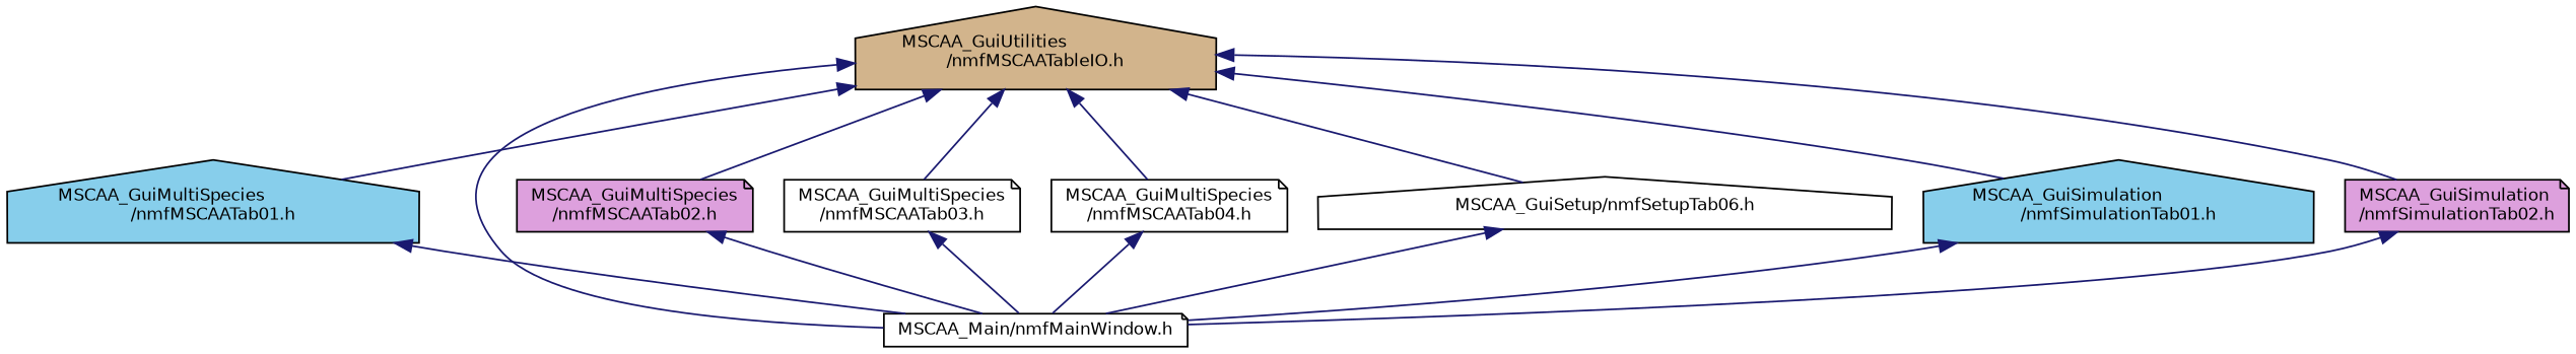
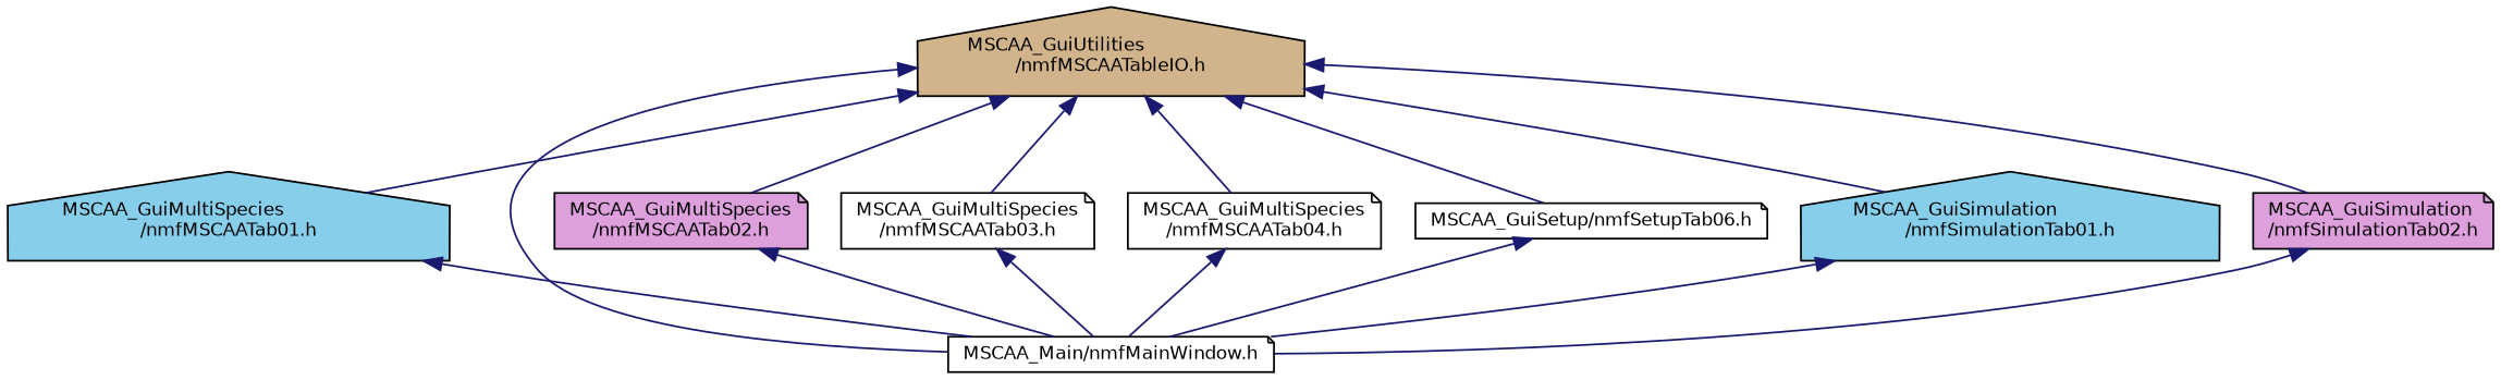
  digraph {
    node [color=black fillcolor=white fontname=Helvetica fontsize=10 shape=note style=filled]
    edge [color=midnightblue dir=back fontname=Helvetica fontsize=10 labelfontname=Helvetica labelfontsize=10 style=solid]
    n1 [fillcolor=tan fontcolor=black height=0.2 label="MSCAA_GuiUtilities\l/nmfMSCAATableIO.h" shape=house width=0.4]
    n2 [fillcolor=skyblue height=0.2 label="MSCAA_GuiMultiSpecies\l/nmfMSCAATab01.h" shape=house width=0.4]
    n3 [height=0.2 label="MSCAA_Main/nmfMainWindow.h" width=0.4]
    n4 [fillcolor=plum height=0.2 label="MSCAA_GuiMultiSpecies\l/nmfMSCAATab02.h" width=0.4]
    n5 [height=0.2 label="MSCAA_GuiMultiSpecies\l/nmfMSCAATab03.h" width=0.4]
    n6 [height=0.2 label="MSCAA_GuiMultiSpecies\l/nmfMSCAATab04.h" width=0.4]
-   n7 [height=0.2 label="MSCAA_GuiSetup/nmfSetupTab06.h" shape=house width=0.4]
+   n7 [height=0.2 label="MSCAA_GuiSetup/nmfSetupTab06.h" width=0.4]
    n8 [fillcolor=skyblue height=0.2 label="MSCAA_GuiSimulation\l/nmfSimulationTab01.h" shape=house width=0.4]
    n9 [fillcolor=plum height=0.2 label="MSCAA_GuiSimulation\l/nmfSimulationTab02.h" width=0.4]
    n1 -> n2
    n1 -> n3
    n1 -> n4
    n1 -> n5
    n1 -> n6
    n1 -> n7
    n1 -> n8
    n1 -> n9
    n2 -> n3
    n4 -> n3
    n5 -> n3
    n6 -> n3
    n7 -> n3
    n8 -> n3
    n9 -> n3
  }
